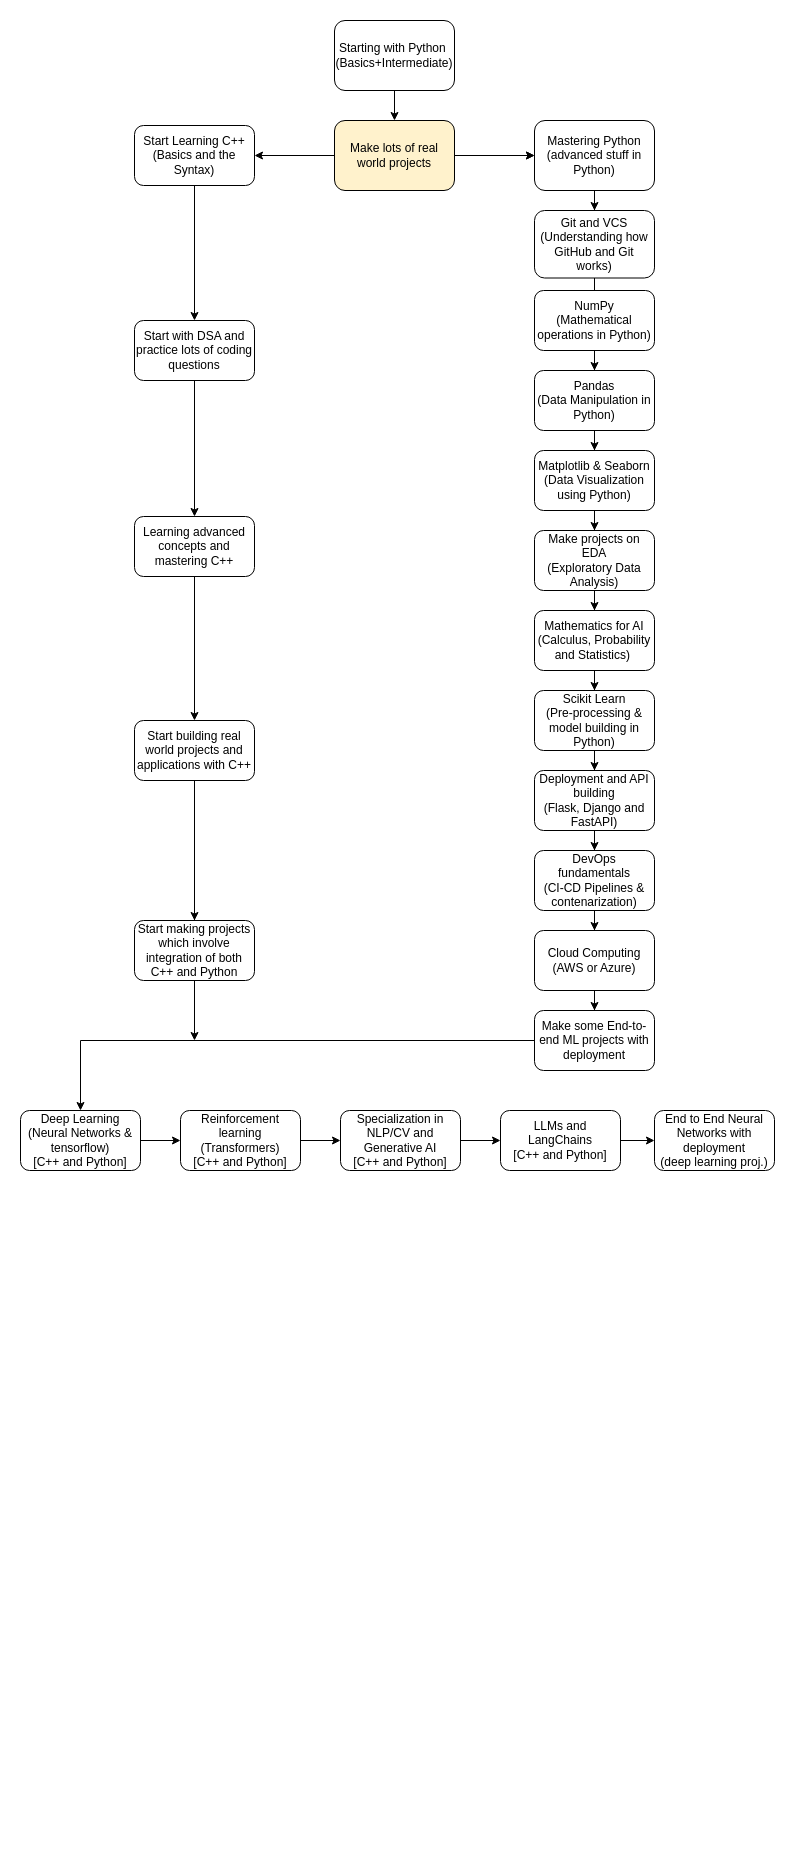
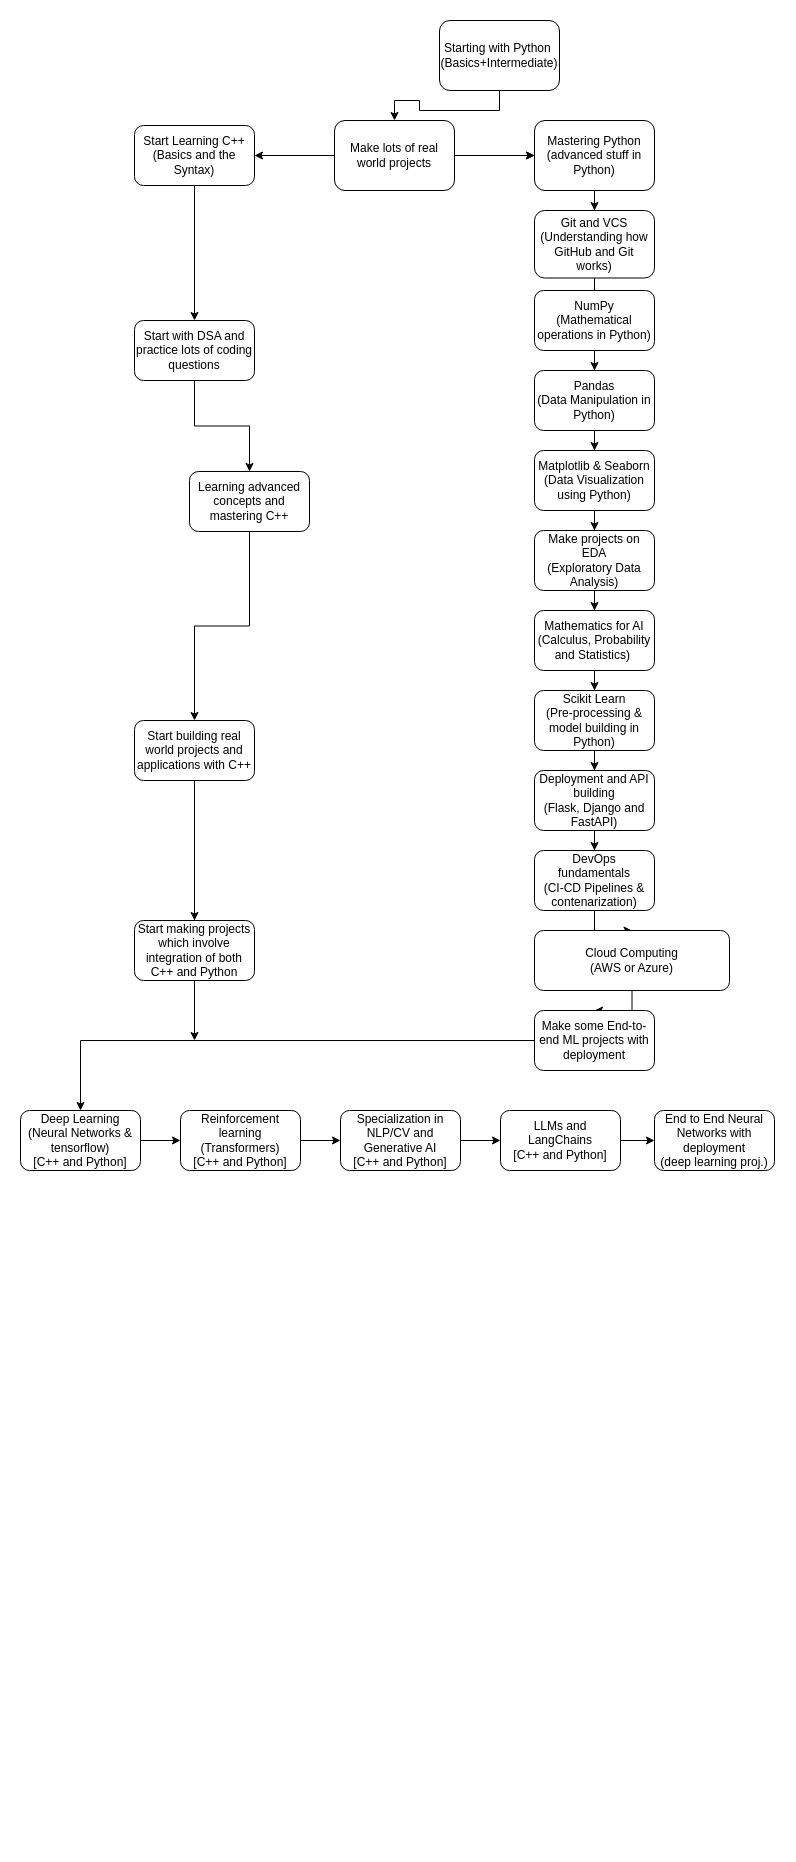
  <mxCell id="0" />
  <mxCell id="1" parent="0" />
  <mxCell id="2" value="" style="edgeStyle=orthogonalEdgeStyle;rounded=0;orthogonalLoop=1;jettySize=auto;html=1;" parent="1" source="3" target="7" edge="1"><mxGeometry relative="1" as="geometry" /></mxCell>
- <mxCell id="3" value="Starting with Python&amp;nbsp;&lt;div&gt;&lt;span style=&quot;background-color: initial;&quot;&gt;(Basics+Intermediate)&lt;/span&gt;&lt;/div&gt;" style="rounded=1;whiteSpace=wrap;html=1;fontSize=12;glass=0;strokeWidth=1;shadow=0;" parent="1" vertex="1"><mxGeometry x="334" y="20" width="120" height="70" as="geometry" /></mxCell>
+ <mxCell id="3" value="Starting with Python&amp;nbsp;&lt;div&gt;&lt;span style=&quot;background-color: initial;&quot;&gt;(Basics+Intermediate)&lt;/span&gt;&lt;/div&gt;" style="rounded=1;whiteSpace=wrap;html=1;fontSize=12;glass=0;strokeWidth=1;shadow=0;" parent="1" vertex="1"><mxGeometry x="439" y="20" width="120" height="70" as="geometry" /></mxCell>
  <mxCell id="4" value="" style="edgeStyle=orthogonalEdgeStyle;rounded=0;orthogonalLoop=1;jettySize=auto;html=1;" parent="1" source="7" target="9" edge="1"><mxGeometry relative="1" as="geometry" /></mxCell>
  <mxCell id="5" value="" style="edgeStyle=orthogonalEdgeStyle;rounded=0;orthogonalLoop=1;jettySize=auto;html=1;" edge="1" parent="1" source="7"><mxGeometry relative="1" as="geometry"><mxPoint x="534" y="155" as="targetPoint" /></mxGeometry></mxCell>
  <mxCell id="6" value="" style="edgeStyle=orthogonalEdgeStyle;rounded=0;orthogonalLoop=1;jettySize=auto;html=1;" edge="1" parent="1" source="7" target="50"><mxGeometry relative="1" as="geometry" /></mxCell>
- <mxCell id="7" value="Make lots of real world projects" style="whiteSpace=wrap;html=1;rounded=1;glass=0;strokeWidth=1;shadow=0;fillColor=#fff2cc;" parent="1" vertex="1"><mxGeometry x="334" y="120" width="120" height="70" as="geometry" /></mxCell>
+ <mxCell id="7" value="Make lots of real world projects" style="whiteSpace=wrap;html=1;rounded=1;glass=0;strokeWidth=1;shadow=0;" parent="1" vertex="1"><mxGeometry x="334" y="120" width="120" height="70" as="geometry" /></mxCell>
  <mxCell id="8" value="" style="edgeStyle=orthogonalEdgeStyle;rounded=0;orthogonalLoop=1;jettySize=auto;html=1;" parent="1" source="9" target="11" edge="1"><mxGeometry relative="1" as="geometry" /></mxCell>
  <mxCell id="9" value="Mastering Python&lt;div&gt;(advanced stuff in Python)&lt;/div&gt;" style="whiteSpace=wrap;html=1;rounded=1;glass=0;strokeWidth=1;shadow=0;" parent="1" vertex="1"><mxGeometry x="534" y="120" width="120" height="70" as="geometry" /></mxCell>
  <mxCell id="10" value="" style="edgeStyle=orthogonalEdgeStyle;rounded=0;orthogonalLoop=1;jettySize=auto;html=1;startSize=3;" edge="1" parent="1" source="11"><mxGeometry relative="1" as="geometry"><mxPoint x="594" y="310" as="targetPoint" /></mxGeometry></mxCell>
  <mxCell id="11" value="Git and VCS&lt;div&gt;(Understanding how GitHub and Git works)&lt;/div&gt;" style="whiteSpace=wrap;html=1;rounded=1;glass=0;strokeWidth=1;shadow=0;" parent="1" vertex="1"><mxGeometry x="534" y="210" width="120" height="67.5" as="geometry" /></mxCell>
  <mxCell id="12" value="" style="edgeStyle=orthogonalEdgeStyle;rounded=0;orthogonalLoop=1;jettySize=auto;html=1;" parent="1" source="13" target="15" edge="1"><mxGeometry relative="1" as="geometry" /></mxCell>
  <mxCell id="13" value="NumPy&lt;div&gt;(Mathematical operations in Python)&lt;/div&gt;" style="whiteSpace=wrap;html=1;rounded=1;glass=0;strokeWidth=1;shadow=0;" parent="1" vertex="1"><mxGeometry x="534" y="290" width="120" height="60" as="geometry" /></mxCell>
  <mxCell id="14" value="" style="edgeStyle=orthogonalEdgeStyle;rounded=0;orthogonalLoop=1;jettySize=auto;html=1;" parent="1" source="15" target="17" edge="1"><mxGeometry relative="1" as="geometry" /></mxCell>
  <mxCell id="15" value="Pandas&lt;div&gt;(Data Manipulation in Python)&lt;/div&gt;" style="whiteSpace=wrap;html=1;rounded=1;glass=0;strokeWidth=1;shadow=0;" parent="1" vertex="1"><mxGeometry x="534" y="370" width="120" height="60" as="geometry" /></mxCell>
  <mxCell id="16" value="" style="edgeStyle=orthogonalEdgeStyle;rounded=0;orthogonalLoop=1;jettySize=auto;html=1;" parent="1" source="17" target="19" edge="1"><mxGeometry relative="1" as="geometry" /></mxCell>
  <mxCell id="17" value="Matplotlib &amp;amp; Seaborn&lt;div&gt;(Data Visualization using Python)&lt;/div&gt;" style="whiteSpace=wrap;html=1;rounded=1;glass=0;strokeWidth=1;shadow=0;" parent="1" vertex="1"><mxGeometry x="534" y="450" width="120" height="60" as="geometry" /></mxCell>
  <mxCell id="18" value="" style="edgeStyle=orthogonalEdgeStyle;rounded=0;orthogonalLoop=1;jettySize=auto;html=1;" parent="1" source="19" target="21" edge="1"><mxGeometry relative="1" as="geometry" /></mxCell>
  <mxCell id="19" value="Make projects on EDA&lt;div&gt;(Exploratory Data Analysis)&lt;/div&gt;" style="whiteSpace=wrap;html=1;rounded=1;glass=0;strokeWidth=1;shadow=0;" parent="1" vertex="1"><mxGeometry x="534" y="530" width="120" height="60" as="geometry" /></mxCell>
  <mxCell id="20" value="" style="edgeStyle=orthogonalEdgeStyle;rounded=0;orthogonalLoop=1;jettySize=auto;html=1;" parent="1" source="21" target="23" edge="1"><mxGeometry relative="1" as="geometry" /></mxCell>
  <mxCell id="21" value="Mathematics for AI&lt;div&gt;(Calculus, Probability and Statistics)&amp;nbsp;&lt;/div&gt;" style="whiteSpace=wrap;html=1;rounded=1;glass=0;strokeWidth=1;shadow=0;" parent="1" vertex="1"><mxGeometry x="534" y="610" width="120" height="60" as="geometry" /></mxCell>
  <mxCell id="22" value="" style="edgeStyle=orthogonalEdgeStyle;rounded=0;orthogonalLoop=1;jettySize=auto;html=1;" parent="1" source="23" target="25" edge="1"><mxGeometry relative="1" as="geometry" /></mxCell>
  <mxCell id="23" value="Scikit Learn&lt;div&gt;(Pre-processing &amp;amp; model building in Python)&lt;/div&gt;" style="whiteSpace=wrap;html=1;rounded=1;glass=0;strokeWidth=1;shadow=0;" parent="1" vertex="1"><mxGeometry x="534" y="690" width="120" height="60" as="geometry" /></mxCell>
  <mxCell id="24" value="" style="edgeStyle=orthogonalEdgeStyle;rounded=0;orthogonalLoop=1;jettySize=auto;html=1;" parent="1" source="25" target="27" edge="1"><mxGeometry relative="1" as="geometry" /></mxCell>
  <mxCell id="25" value="Deployment and API building&lt;div&gt;(Flask, Django and FastAPI)&lt;/div&gt;" style="whiteSpace=wrap;html=1;rounded=1;glass=0;strokeWidth=1;shadow=0;" parent="1" vertex="1"><mxGeometry x="534" y="770" width="120" height="60" as="geometry" /></mxCell>
  <mxCell id="26" value="" style="edgeStyle=orthogonalEdgeStyle;rounded=0;orthogonalLoop=1;jettySize=auto;html=1;" parent="1" source="27" target="29" edge="1"><mxGeometry relative="1" as="geometry" /></mxCell>
  <mxCell id="27" value="DevOps fundamentals&lt;div&gt;(CI-CD Pipelines &amp;amp; contenarization)&lt;/div&gt;" style="whiteSpace=wrap;html=1;rounded=1;glass=0;strokeWidth=1;shadow=0;" parent="1" vertex="1"><mxGeometry x="534" y="850" width="120" height="60" as="geometry" /></mxCell>
  <mxCell id="28" value="" style="edgeStyle=orthogonalEdgeStyle;rounded=0;orthogonalLoop=1;jettySize=auto;html=1;" parent="1" source="29" target="31" edge="1"><mxGeometry relative="1" as="geometry" /></mxCell>
- <mxCell id="29" value="Cloud Computing&lt;div&gt;(AWS or Azure)&lt;/div&gt;" style="whiteSpace=wrap;html=1;rounded=1;glass=0;strokeWidth=1;shadow=0;" parent="1" vertex="1"><mxGeometry x="534" y="930" width="120" height="60" as="geometry" /></mxCell>
+ <mxCell id="29" value="Cloud Computing&lt;div&gt;(AWS or Azure)&lt;/div&gt;" style="whiteSpace=wrap;html=1;rounded=1;glass=0;strokeWidth=1;shadow=0;" parent="1" vertex="1"><mxGeometry x="534" y="930" width="195" height="60" as="geometry" /></mxCell>
  <mxCell id="30" value="" style="edgeStyle=orthogonalEdgeStyle;rounded=0;orthogonalLoop=1;jettySize=auto;html=1;" parent="1" source="31" target="33" edge="1"><mxGeometry relative="1" as="geometry" /></mxCell>
  <mxCell id="31" value="Make some End-to-end ML projects with deployment" style="whiteSpace=wrap;html=1;rounded=1;glass=0;strokeWidth=1;shadow=0;" parent="1" vertex="1"><mxGeometry x="534" y="1010" width="120" height="60" as="geometry" /></mxCell>
  <mxCell id="32" value="" style="edgeStyle=orthogonalEdgeStyle;rounded=0;orthogonalLoop=1;jettySize=auto;html=1;" parent="1" source="33" target="35" edge="1"><mxGeometry relative="1" as="geometry" /></mxCell>
  <mxCell id="33" value="Deep Learning&lt;div&gt;(Neural Networks &amp;amp; tensorflow)&lt;/div&gt;&lt;div&gt;[C++ and Python]&lt;/div&gt;" style="whiteSpace=wrap;html=1;rounded=1;glass=0;strokeWidth=1;shadow=0;" parent="1" vertex="1"><mxGeometry x="20" y="1110" width="120" height="60" as="geometry" /></mxCell>
  <mxCell id="34" value="" style="edgeStyle=orthogonalEdgeStyle;rounded=0;orthogonalLoop=1;jettySize=auto;html=1;" parent="1" source="35" target="37" edge="1"><mxGeometry relative="1" as="geometry" /></mxCell>
  <mxCell id="35" value="Reinforcement learning&lt;div&gt;(Transformers)&lt;/div&gt;&lt;div&gt;[C++ and Python]&lt;br&gt;&lt;/div&gt;" style="whiteSpace=wrap;html=1;rounded=1;glass=0;strokeWidth=1;shadow=0;" parent="1" vertex="1"><mxGeometry x="180" y="1110" width="120" height="60" as="geometry" /></mxCell>
  <mxCell id="36" value="" style="edgeStyle=orthogonalEdgeStyle;rounded=0;orthogonalLoop=1;jettySize=auto;html=1;" parent="1" source="37" target="39" edge="1"><mxGeometry relative="1" as="geometry" /></mxCell>
  <mxCell id="37" value="Specialization in NLP/CV and Generative AI&lt;div&gt;[C++ and Python]&lt;br&gt;&lt;/div&gt;" style="whiteSpace=wrap;html=1;rounded=1;glass=0;strokeWidth=1;shadow=0;" parent="1" vertex="1"><mxGeometry x="340" y="1110" width="120" height="60" as="geometry" /></mxCell>
  <mxCell id="38" value="" style="edgeStyle=orthogonalEdgeStyle;rounded=0;orthogonalLoop=1;jettySize=auto;html=1;" parent="1" source="39" target="40" edge="1"><mxGeometry relative="1" as="geometry" /></mxCell>
  <mxCell id="39" value="LLMs and LangChains&lt;div&gt;[C++ and Python]&lt;br&gt;&lt;/div&gt;" style="whiteSpace=wrap;html=1;rounded=1;glass=0;strokeWidth=1;shadow=0;" parent="1" vertex="1"><mxGeometry x="500" y="1110" width="120" height="60" as="geometry" /></mxCell>
  <mxCell id="40" value="End to End Neural Networks with deployment&lt;div&gt;(deep learning proj.)&lt;/div&gt;" style="whiteSpace=wrap;html=1;rounded=1;glass=0;strokeWidth=1;shadow=0;" parent="1" vertex="1"><mxGeometry x="654" y="1110" width="120" height="60" as="geometry" /></mxCell>
  <mxCell id="41" value="" style="edgeStyle=orthogonalEdgeStyle;rounded=0;orthogonalLoop=1;jettySize=auto;html=1;" parent="1" edge="1"><mxGeometry relative="1" as="geometry"><mxPoint x="630" y="1690" as="sourcePoint" /></mxGeometry></mxCell>
  <mxCell id="42" value="" style="edgeStyle=orthogonalEdgeStyle;rounded=0;orthogonalLoop=1;jettySize=auto;html=1;" parent="1" edge="1"><mxGeometry relative="1" as="geometry"><mxPoint x="430" y="1690" as="sourcePoint" /></mxGeometry></mxCell>
  <mxCell id="43" value="" style="edgeStyle=orthogonalEdgeStyle;rounded=0;orthogonalLoop=1;jettySize=auto;html=1;" parent="1" edge="1"><mxGeometry relative="1" as="geometry"><mxPoint x="230" y="1690" as="sourcePoint" /></mxGeometry></mxCell>
  <mxCell id="44" value="" style="edgeStyle=orthogonalEdgeStyle;rounded=0;orthogonalLoop=1;jettySize=auto;html=1;" parent="1" edge="1"><mxGeometry relative="1" as="geometry"><mxPoint x="90" y="1750" as="targetPoint" /></mxGeometry></mxCell>
  <mxCell id="45" value="" style="edgeStyle=orthogonalEdgeStyle;rounded=0;orthogonalLoop=1;jettySize=auto;html=1;" parent="1" edge="1"><mxGeometry relative="1" as="geometry"><mxPoint x="150" y="1780" as="sourcePoint" /></mxGeometry></mxCell>
  <mxCell id="46" value="" style="edgeStyle=orthogonalEdgeStyle;rounded=0;orthogonalLoop=1;jettySize=auto;html=1;" parent="1" edge="1"><mxGeometry relative="1" as="geometry"><mxPoint x="350" y="1780" as="sourcePoint" /></mxGeometry></mxCell>
  <mxCell id="47" value="" style="edgeStyle=orthogonalEdgeStyle;rounded=0;orthogonalLoop=1;jettySize=auto;html=1;" parent="1" edge="1"><mxGeometry relative="1" as="geometry"><mxPoint x="630" y="1780" as="targetPoint" /></mxGeometry></mxCell>
  <mxCell id="48" value="" style="edgeStyle=orthogonalEdgeStyle;rounded=0;orthogonalLoop=1;jettySize=auto;html=1;" parent="1" edge="1"><mxGeometry relative="1" as="geometry"><mxPoint x="690" y="1840" as="targetPoint" /></mxGeometry></mxCell>
  <mxCell id="49" value="" style="edgeStyle=orthogonalEdgeStyle;rounded=0;orthogonalLoop=1;jettySize=auto;html=1;" edge="1" parent="1" source="50" target="52"><mxGeometry relative="1" as="geometry" /></mxCell>
  <mxCell id="50" value="Start Learning C++&lt;div&gt;(Basics and the Syntax)&lt;/div&gt;" style="whiteSpace=wrap;html=1;rounded=1;glass=0;strokeWidth=1;shadow=0;" vertex="1" parent="1"><mxGeometry x="134" y="125" width="120" height="60" as="geometry" /></mxCell>
  <mxCell id="51" value="" style="edgeStyle=orthogonalEdgeStyle;rounded=0;orthogonalLoop=1;jettySize=auto;html=1;" edge="1" parent="1" source="52" target="54"><mxGeometry relative="1" as="geometry" /></mxCell>
  <mxCell id="52" value="Start with DSA and practice lots of coding questions" style="whiteSpace=wrap;html=1;rounded=1;glass=0;strokeWidth=1;shadow=0;" vertex="1" parent="1"><mxGeometry x="134" y="320" width="120" height="60" as="geometry" /></mxCell>
  <mxCell id="53" value="" style="edgeStyle=orthogonalEdgeStyle;rounded=0;orthogonalLoop=1;jettySize=auto;html=1;" edge="1" parent="1" source="54" target="57"><mxGeometry relative="1" as="geometry" /></mxCell>
- <mxCell id="54" value="Learning advanced concepts and mastering C++" style="whiteSpace=wrap;html=1;rounded=1;glass=0;strokeWidth=1;shadow=0;" vertex="1" parent="1"><mxGeometry x="134" y="516" width="120" height="60" as="geometry" /></mxCell>
+ <mxCell id="54" value="Learning advanced concepts and mastering C++" style="whiteSpace=wrap;html=1;rounded=1;glass=0;strokeWidth=1;shadow=0;" vertex="1" parent="1"><mxGeometry x="189" y="471" width="120" height="60" as="geometry" /></mxCell>
  <mxCell id="55" value="" style="edgeStyle=orthogonalEdgeStyle;rounded=0;orthogonalLoop=1;jettySize=auto;html=1;" edge="1" parent="1" source="57"><mxGeometry relative="1" as="geometry"><mxPoint x="194" y="1040" as="targetPoint" /></mxGeometry></mxCell>
  <mxCell id="56" value="" style="edgeStyle=orthogonalEdgeStyle;rounded=0;orthogonalLoop=1;jettySize=auto;html=1;" edge="1" parent="1" source="57" target="58"><mxGeometry relative="1" as="geometry" /></mxCell>
  <mxCell id="57" value="Start building real world projects and applications with C++" style="whiteSpace=wrap;html=1;rounded=1;glass=0;strokeWidth=1;shadow=0;" vertex="1" parent="1"><mxGeometry x="134" y="720" width="120" height="60" as="geometry" /></mxCell>
  <mxCell id="58" value="Start making projects which involve integration of both C++ and Python" style="whiteSpace=wrap;html=1;rounded=1;glass=0;strokeWidth=1;shadow=0;" vertex="1" parent="1"><mxGeometry x="134" y="920" width="120" height="60" as="geometry" /></mxCell>
